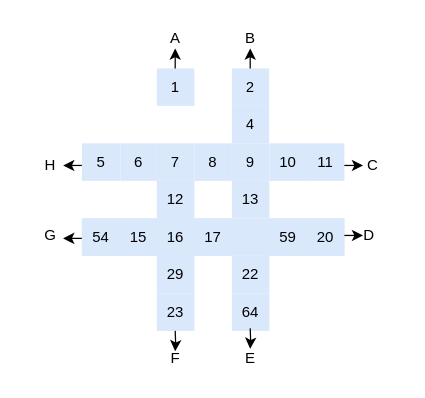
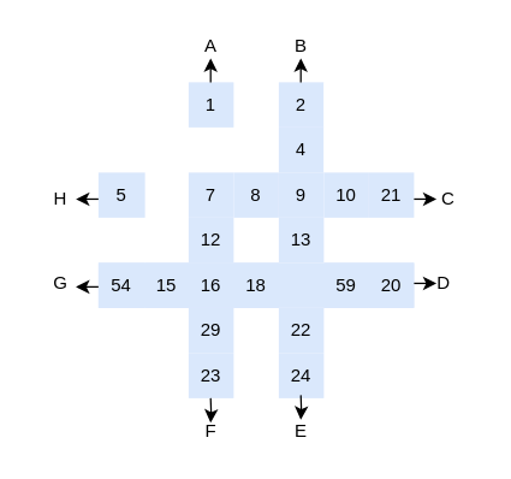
  <mxCell id="0" />
  <mxCell id="1" parent="0" />
  <mxCell id="2" value="" style="shape=table;html=1;whiteSpace=wrap;startSize=0;container=1;collapsible=0;childLayout=tableLayout;aspect=fixed;rowLines=0;columnLines=0;horizontal=1;strokeColor=none;" vertex="1" parent="1"><mxGeometry x="65" y="54" width="210" height="210" as="geometry" /></mxCell>
  <mxCell id="3" value="" style="shape=partialRectangle;html=1;whiteSpace=wrap;collapsible=0;dropTarget=0;pointerEvents=0;fillColor=none;top=0;left=0;bottom=0;right=0;points=[[0,0.5],[1,0.5]];portConstraint=eastwest;" vertex="1" parent="2"><mxGeometry width="210" height="30" as="geometry" /></mxCell>
  <mxCell id="4" value="" style="shape=partialRectangle;html=1;whiteSpace=wrap;connectable=0;top=0;left=0;bottom=0;right=0;overflow=hidden;pointerEvents=1;strokeColor=none;" vertex="1" parent="3"><mxGeometry width="31" height="30" as="geometry" /></mxCell>
  <mxCell id="5" value="" style="shape=partialRectangle;html=1;whiteSpace=wrap;connectable=0;top=0;left=0;bottom=0;right=0;overflow=hidden;pointerEvents=1;strokeColor=none;" vertex="1" parent="3"><mxGeometry x="31" width="29" height="30" as="geometry" /></mxCell>
  <mxCell id="6" value="1" style="shape=partialRectangle;html=1;whiteSpace=wrap;connectable=0;top=0;left=0;bottom=0;right=0;overflow=hidden;pointerEvents=1;fillColor=#dae8fc;strokeColor=#6c8ebf;" vertex="1" parent="3"><mxGeometry x="60" width="30" height="30" as="geometry" /></mxCell>
  <mxCell id="7" style="shape=partialRectangle;html=1;whiteSpace=wrap;connectable=0;fillColor=none;top=0;left=0;bottom=0;right=0;overflow=hidden;pointerEvents=1;" vertex="1" parent="3"><mxGeometry x="90" width="30" height="30" as="geometry" /></mxCell>
  <mxCell id="8" value="2" style="shape=partialRectangle;html=1;whiteSpace=wrap;connectable=0;top=0;left=0;bottom=0;right=0;overflow=hidden;pointerEvents=1;fillColor=#dae8fc;strokeColor=#6c8ebf;" vertex="1" parent="3"><mxGeometry x="120" width="30" height="30" as="geometry" /></mxCell>
  <mxCell id="9" style="shape=partialRectangle;html=1;whiteSpace=wrap;connectable=0;top=0;left=0;bottom=0;right=0;overflow=hidden;pointerEvents=1;" vertex="1" parent="3"><mxGeometry x="150" width="30" height="30" as="geometry" /></mxCell>
  <mxCell id="10" value="" style="shape=partialRectangle;html=1;whiteSpace=wrap;connectable=0;top=0;left=0;bottom=0;right=0;overflow=hidden;pointerEvents=1;" vertex="1" parent="3"><mxGeometry x="180" width="30" height="30" as="geometry" /></mxCell>
  <mxCell id="11" style="shape=partialRectangle;html=1;whiteSpace=wrap;collapsible=0;dropTarget=0;pointerEvents=0;fillColor=none;top=0;left=0;bottom=0;right=0;points=[[0,0.5],[1,0.5]];portConstraint=eastwest;" vertex="1" parent="2"><mxGeometry y="30" width="210" height="30" as="geometry" /></mxCell>
  <mxCell id="12" style="shape=partialRectangle;html=1;whiteSpace=wrap;connectable=0;top=0;left=0;bottom=0;right=0;overflow=hidden;pointerEvents=1;strokeColor=none;" vertex="1" parent="11"><mxGeometry width="31" height="30" as="geometry" /></mxCell>
  <mxCell id="13" style="shape=partialRectangle;html=1;whiteSpace=wrap;connectable=0;top=0;left=0;bottom=0;right=0;overflow=hidden;pointerEvents=1;strokeColor=none;" vertex="1" parent="11"><mxGeometry x="31" width="29" height="30" as="geometry" /></mxCell>
  <mxCell id="14" style="shape=partialRectangle;html=1;whiteSpace=wrap;connectable=0;fillColor=none;top=0;left=0;bottom=0;right=0;overflow=hidden;pointerEvents=1;" vertex="1" parent="11"><mxGeometry x="90" width="30" height="30" as="geometry" /></mxCell>
  <mxCell id="15" value="4" style="shape=partialRectangle;html=1;whiteSpace=wrap;connectable=0;top=0;left=0;bottom=0;right=0;overflow=hidden;pointerEvents=1;fillColor=#dae8fc;strokeColor=#6c8ebf;" vertex="1" parent="11"><mxGeometry x="120" width="30" height="30" as="geometry" /></mxCell>
  <mxCell id="16" style="shape=partialRectangle;html=1;whiteSpace=wrap;connectable=0;top=0;left=0;bottom=0;right=0;overflow=hidden;pointerEvents=1;" vertex="1" parent="11"><mxGeometry x="150" width="30" height="30" as="geometry" /></mxCell>
  <mxCell id="17" style="shape=partialRectangle;html=1;whiteSpace=wrap;connectable=0;top=0;left=0;bottom=0;right=0;overflow=hidden;pointerEvents=1;" vertex="1" parent="11"><mxGeometry x="180" width="30" height="30" as="geometry" /></mxCell>
  <mxCell id="18" style="shape=partialRectangle;html=1;whiteSpace=wrap;collapsible=0;dropTarget=0;pointerEvents=0;fillColor=none;top=0;left=0;bottom=0;right=0;points=[[0,0.5],[1,0.5]];portConstraint=eastwest;" vertex="1" parent="2"><mxGeometry y="60" width="210" height="30" as="geometry" /></mxCell>
  <mxCell id="19" value="5" style="shape=partialRectangle;html=1;whiteSpace=wrap;connectable=0;top=0;left=0;bottom=0;right=0;overflow=hidden;pointerEvents=1;fillColor=#dae8fc;strokeColor=#6c8ebf;" vertex="1" parent="18"><mxGeometry width="31" height="30" as="geometry" /></mxCell>
- <mxCell id="20" value="6" style="shape=partialRectangle;html=1;whiteSpace=wrap;connectable=0;top=0;left=0;bottom=0;right=0;overflow=hidden;pointerEvents=1;fillColor=#dae8fc;strokeColor=#6c8ebf;" vertex="1" parent="18"><mxGeometry x="31" width="29" height="30" as="geometry" /></mxCell>
  <mxCell id="21" value="7" style="shape=partialRectangle;html=1;whiteSpace=wrap;connectable=0;top=0;left=0;bottom=0;right=0;overflow=hidden;pointerEvents=1;fillColor=#dae8fc;strokeColor=#6c8ebf;" vertex="1" parent="18"><mxGeometry x="60" width="30" height="30" as="geometry" /></mxCell>
  <mxCell id="22" value="8" style="shape=partialRectangle;html=1;whiteSpace=wrap;connectable=0;top=0;left=0;bottom=0;right=0;overflow=hidden;pointerEvents=1;fillColor=#dae8fc;strokeColor=#6c8ebf;" vertex="1" parent="18"><mxGeometry x="90" width="30" height="30" as="geometry" /></mxCell>
  <mxCell id="23" value="9" style="shape=partialRectangle;html=1;whiteSpace=wrap;connectable=0;top=0;left=0;bottom=0;right=0;overflow=hidden;pointerEvents=1;fillColor=#dae8fc;strokeColor=#6c8ebf;" vertex="1" parent="18"><mxGeometry x="120" width="30" height="30" as="geometry" /></mxCell>
  <mxCell id="24" value="10" style="shape=partialRectangle;html=1;whiteSpace=wrap;connectable=0;top=0;left=0;bottom=0;right=0;overflow=hidden;pointerEvents=1;fillColor=#dae8fc;strokeColor=#6c8ebf;" vertex="1" parent="18"><mxGeometry x="150" width="30" height="30" as="geometry" /></mxCell>
- <mxCell id="25" value="11" style="shape=partialRectangle;html=1;whiteSpace=wrap;connectable=0;top=0;left=0;bottom=0;right=0;overflow=hidden;pointerEvents=1;strokeWidth=2;labelBorderColor=none;dashed=1;fillColor=#dae8fc;strokeColor=#6c8ebf;" vertex="1" parent="18"><mxGeometry x="180" width="30" height="30" as="geometry" /></mxCell>
+ <mxCell id="25" value="21" style="shape=partialRectangle;html=1;whiteSpace=wrap;connectable=0;top=0;left=0;bottom=0;right=0;overflow=hidden;pointerEvents=1;strokeWidth=2;labelBorderColor=none;dashed=1;fillColor=#dae8fc;strokeColor=#6c8ebf;" vertex="1" parent="18"><mxGeometry x="180" width="30" height="30" as="geometry" /></mxCell>
  <mxCell id="26" style="shape=partialRectangle;html=1;whiteSpace=wrap;collapsible=0;dropTarget=0;pointerEvents=0;fillColor=none;top=0;left=0;bottom=0;right=0;points=[[0,0.5],[1,0.5]];portConstraint=eastwest;" vertex="1" parent="2"><mxGeometry y="90" width="210" height="30" as="geometry" /></mxCell>
  <mxCell id="27" style="shape=partialRectangle;html=1;whiteSpace=wrap;connectable=0;fillColor=none;top=0;left=0;bottom=0;right=0;overflow=hidden;pointerEvents=1;" vertex="1" parent="26"><mxGeometry width="31" height="30" as="geometry" /></mxCell>
  <mxCell id="28" style="shape=partialRectangle;html=1;whiteSpace=wrap;connectable=0;fillColor=none;top=0;left=0;bottom=0;right=0;overflow=hidden;pointerEvents=1;" vertex="1" parent="26"><mxGeometry x="31" width="29" height="30" as="geometry" /></mxCell>
  <mxCell id="29" value="12" style="shape=partialRectangle;html=1;whiteSpace=wrap;connectable=0;top=0;left=0;bottom=0;right=0;overflow=hidden;pointerEvents=1;fillColor=#dae8fc;strokeColor=#6c8ebf;" vertex="1" parent="26"><mxGeometry x="60" width="30" height="30" as="geometry" /></mxCell>
  <mxCell id="30" style="shape=partialRectangle;html=1;whiteSpace=wrap;connectable=0;fillColor=none;top=0;left=0;bottom=0;right=0;overflow=hidden;pointerEvents=1;" vertex="1" parent="26"><mxGeometry x="90" width="30" height="30" as="geometry" /></mxCell>
  <mxCell id="31" value="13" style="shape=partialRectangle;html=1;whiteSpace=wrap;connectable=0;top=0;left=0;bottom=0;right=0;overflow=hidden;pointerEvents=1;fillColor=#dae8fc;strokeColor=#6c8ebf;" vertex="1" parent="26"><mxGeometry x="120" width="30" height="30" as="geometry" /></mxCell>
  <mxCell id="32" style="shape=partialRectangle;html=1;whiteSpace=wrap;connectable=0;fillColor=none;top=0;left=0;bottom=0;right=0;overflow=hidden;pointerEvents=1;" vertex="1" parent="26"><mxGeometry x="150" width="30" height="30" as="geometry" /></mxCell>
  <mxCell id="33" style="shape=partialRectangle;html=1;whiteSpace=wrap;connectable=0;fillColor=none;top=0;left=0;bottom=0;right=0;overflow=hidden;pointerEvents=1;" vertex="1" parent="26"><mxGeometry x="180" width="30" height="30" as="geometry" /></mxCell>
  <mxCell id="34" style="shape=partialRectangle;html=1;whiteSpace=wrap;collapsible=0;dropTarget=0;pointerEvents=0;fillColor=#dae8fc;top=0;left=0;bottom=0;right=0;points=[[0,0.5],[1,0.5]];portConstraint=eastwest;strokeColor=#6c8ebf;" vertex="1" parent="2"><mxGeometry y="120" width="210" height="30" as="geometry" /></mxCell>
  <mxCell id="35" value="54" style="shape=partialRectangle;html=1;whiteSpace=wrap;connectable=0;top=0;left=0;bottom=0;right=0;overflow=hidden;pointerEvents=1;fillColor=#dae8fc;strokeColor=#6c8ebf;" vertex="1" parent="34"><mxGeometry width="31" height="30" as="geometry" /></mxCell>
  <mxCell id="36" value="15" style="shape=partialRectangle;html=1;whiteSpace=wrap;connectable=0;top=0;left=0;bottom=0;right=0;overflow=hidden;pointerEvents=1;fillColor=#dae8fc;strokeColor=#6c8ebf;" vertex="1" parent="34"><mxGeometry x="31" width="29" height="30" as="geometry" /></mxCell>
  <mxCell id="37" value="16" style="shape=partialRectangle;html=1;whiteSpace=wrap;connectable=0;top=0;left=0;bottom=0;right=0;overflow=hidden;pointerEvents=1;fillColor=#dae8fc;strokeColor=#6c8ebf;" vertex="1" parent="34"><mxGeometry x="60" width="30" height="30" as="geometry" /></mxCell>
- <mxCell id="38" value="17" style="shape=partialRectangle;html=1;whiteSpace=wrap;connectable=0;top=0;left=0;bottom=0;right=0;overflow=hidden;pointerEvents=1;fillColor=#dae8fc;strokeColor=#6c8ebf;" vertex="1" parent="34"><mxGeometry x="90" width="30" height="30" as="geometry" /></mxCell>
+ <mxCell id="38" value="18" style="shape=partialRectangle;html=1;whiteSpace=wrap;connectable=0;top=0;left=0;bottom=0;right=0;overflow=hidden;pointerEvents=1;fillColor=#dae8fc;strokeColor=#6c8ebf;" vertex="1" parent="34"><mxGeometry x="90" width="30" height="30" as="geometry" /></mxCell>
  <mxCell id="39" value="59" style="shape=partialRectangle;html=1;whiteSpace=wrap;connectable=0;top=0;left=0;bottom=0;right=0;overflow=hidden;pointerEvents=1;fillColor=#dae8fc;strokeColor=#6c8ebf;" vertex="1" parent="34"><mxGeometry x="150" width="30" height="30" as="geometry" /></mxCell>
  <mxCell id="40" value="20" style="shape=partialRectangle;html=1;whiteSpace=wrap;connectable=0;top=0;left=0;bottom=0;right=0;overflow=hidden;pointerEvents=1;strokeWidth=1;fillColor=#dae8fc;strokeColor=#6c8ebf;" vertex="1" parent="34"><mxGeometry x="180" width="30" height="30" as="geometry" /></mxCell>
  <mxCell id="41" value="" style="shape=partialRectangle;html=1;whiteSpace=wrap;collapsible=0;dropTarget=0;pointerEvents=0;fillColor=none;top=0;left=0;bottom=0;right=0;points=[[0,0.5],[1,0.5]];portConstraint=eastwest;" vertex="1" parent="2"><mxGeometry y="150" width="210" height="30" as="geometry" /></mxCell>
  <mxCell id="42" value="" style="shape=partialRectangle;html=1;whiteSpace=wrap;connectable=0;fillColor=none;top=0;left=0;bottom=0;right=0;overflow=hidden;pointerEvents=1;" vertex="1" parent="41"><mxGeometry width="31" height="30" as="geometry" /></mxCell>
  <mxCell id="43" value="" style="shape=partialRectangle;html=1;whiteSpace=wrap;connectable=0;fillColor=none;top=0;left=0;bottom=0;right=0;overflow=hidden;pointerEvents=1;" vertex="1" parent="41"><mxGeometry x="31" width="29" height="30" as="geometry" /></mxCell>
  <mxCell id="44" value="29" style="shape=partialRectangle;html=1;whiteSpace=wrap;connectable=0;top=0;left=0;bottom=0;right=0;overflow=hidden;pointerEvents=1;fillColor=#dae8fc;strokeColor=#6c8ebf;" vertex="1" parent="41"><mxGeometry x="60" width="30" height="30" as="geometry" /></mxCell>
  <mxCell id="45" style="shape=partialRectangle;html=1;whiteSpace=wrap;connectable=0;fillColor=none;top=0;left=0;bottom=0;right=0;overflow=hidden;pointerEvents=1;" vertex="1" parent="41"><mxGeometry x="90" width="30" height="30" as="geometry" /></mxCell>
  <mxCell id="46" value="22" style="shape=partialRectangle;html=1;whiteSpace=wrap;connectable=0;top=0;left=0;bottom=0;right=0;overflow=hidden;pointerEvents=1;fillColor=#dae8fc;strokeColor=#6c8ebf;" vertex="1" parent="41"><mxGeometry x="120" width="30" height="30" as="geometry" /></mxCell>
  <mxCell id="47" style="shape=partialRectangle;html=1;whiteSpace=wrap;connectable=0;fillColor=none;top=0;left=0;bottom=0;right=0;overflow=hidden;pointerEvents=1;" vertex="1" parent="41"><mxGeometry x="150" width="30" height="30" as="geometry" /></mxCell>
  <mxCell id="48" value="" style="shape=partialRectangle;html=1;whiteSpace=wrap;connectable=0;fillColor=none;top=0;left=0;bottom=0;right=0;overflow=hidden;pointerEvents=1;" vertex="1" parent="41"><mxGeometry x="180" width="30" height="30" as="geometry" /></mxCell>
  <mxCell id="49" value="" style="shape=partialRectangle;html=1;whiteSpace=wrap;collapsible=0;dropTarget=0;pointerEvents=0;fillColor=none;top=0;left=0;bottom=0;right=0;points=[[0,0.5],[1,0.5]];portConstraint=eastwest;" vertex="1" parent="2"><mxGeometry y="180" width="210" height="30" as="geometry" /></mxCell>
  <mxCell id="50" value="" style="shape=partialRectangle;html=1;whiteSpace=wrap;connectable=0;fillColor=none;top=0;left=0;bottom=0;right=0;overflow=hidden;pointerEvents=1;" vertex="1" parent="49"><mxGeometry width="31" height="30" as="geometry" /></mxCell>
  <mxCell id="51" value="" style="shape=partialRectangle;html=1;whiteSpace=wrap;connectable=0;fillColor=none;top=0;left=0;bottom=0;right=0;overflow=hidden;pointerEvents=1;" vertex="1" parent="49"><mxGeometry x="31" width="29" height="30" as="geometry" /></mxCell>
  <mxCell id="52" value="23" style="shape=partialRectangle;html=1;whiteSpace=wrap;connectable=0;top=0;left=0;bottom=0;right=0;overflow=hidden;pointerEvents=1;fillColor=#dae8fc;strokeColor=#6c8ebf;" vertex="1" parent="49"><mxGeometry x="60" width="30" height="30" as="geometry" /></mxCell>
  <mxCell id="53" style="shape=partialRectangle;html=1;whiteSpace=wrap;connectable=0;fillColor=none;top=0;left=0;bottom=0;right=0;overflow=hidden;pointerEvents=1;" vertex="1" parent="49"><mxGeometry x="90" width="30" height="30" as="geometry" /></mxCell>
- <mxCell id="54" value="64" style="shape=partialRectangle;html=1;whiteSpace=wrap;connectable=0;top=0;left=0;bottom=0;right=0;overflow=hidden;pointerEvents=1;fillColor=#dae8fc;strokeColor=#6c8ebf;" vertex="1" parent="49"><mxGeometry x="120" width="30" height="30" as="geometry" /></mxCell>
+ <mxCell id="54" value="24" style="shape=partialRectangle;html=1;whiteSpace=wrap;connectable=0;top=0;left=0;bottom=0;right=0;overflow=hidden;pointerEvents=1;fillColor=#dae8fc;strokeColor=#6c8ebf;" vertex="1" parent="49"><mxGeometry x="120" width="30" height="30" as="geometry" /></mxCell>
  <mxCell id="55" style="shape=partialRectangle;html=1;whiteSpace=wrap;connectable=0;fillColor=none;top=0;left=0;bottom=0;right=0;overflow=hidden;pointerEvents=1;" vertex="1" parent="49"><mxGeometry x="150" width="30" height="30" as="geometry" /></mxCell>
  <mxCell id="56" value="" style="shape=partialRectangle;html=1;whiteSpace=wrap;connectable=0;fillColor=none;top=0;left=0;bottom=0;right=0;overflow=hidden;pointerEvents=1;" vertex="1" parent="49"><mxGeometry x="180" width="30" height="30" as="geometry" /></mxCell>
  <mxCell id="57" value="A" style="text;html=1;strokeColor=none;fillColor=none;align=center;verticalAlign=middle;whiteSpace=wrap;rounded=0;dashed=1;" vertex="1" parent="1"><mxGeometry x="120" y="20" width="40" height="20" as="geometry" /></mxCell>
  <mxCell id="58" value="B" style="text;html=1;strokeColor=none;fillColor=none;align=center;verticalAlign=middle;whiteSpace=wrap;rounded=0;dashed=1;" vertex="1" parent="1"><mxGeometry x="180" y="20" width="40" height="20" as="geometry" /></mxCell>
  <mxCell id="59" value="C" style="text;html=1;strokeColor=none;fillColor=none;align=center;verticalAlign=middle;whiteSpace=wrap;rounded=0;dashed=1;" vertex="1" parent="1"><mxGeometry x="278" y="122" width="40" height="20" as="geometry" /></mxCell>
  <mxCell id="60" value="D" style="text;html=1;strokeColor=none;fillColor=none;align=center;verticalAlign=middle;whiteSpace=wrap;rounded=0;dashed=1;" vertex="1" parent="1"><mxGeometry x="275" y="178" width="40" height="20" as="geometry" /></mxCell>
  <mxCell id="61" value="E" style="text;html=1;strokeColor=none;fillColor=none;align=center;verticalAlign=middle;whiteSpace=wrap;rounded=0;dashed=1;" vertex="1" parent="1"><mxGeometry x="180" y="276" width="40" height="20" as="geometry" /></mxCell>
  <mxCell id="62" value="F" style="text;html=1;strokeColor=none;fillColor=none;align=center;verticalAlign=middle;whiteSpace=wrap;rounded=0;dashed=1;" vertex="1" parent="1"><mxGeometry x="120" y="276" width="40" height="20" as="geometry" /></mxCell>
  <mxCell id="63" value="G" style="text;html=1;strokeColor=none;fillColor=none;align=center;verticalAlign=middle;whiteSpace=wrap;rounded=0;dashed=1;" vertex="1" parent="1"><mxGeometry x="20" y="178" width="40" height="20" as="geometry" /></mxCell>
  <mxCell id="64" value="H" style="text;html=1;strokeColor=none;fillColor=none;align=center;verticalAlign=middle;whiteSpace=wrap;rounded=0;dashed=1;" vertex="1" parent="1"><mxGeometry x="20" y="122" width="40" height="20" as="geometry" /></mxCell>
  <mxCell id="65" value="" style="endArrow=classic;html=1;" edge="1" parent="1"><mxGeometry width="50" height="50" relative="1" as="geometry"><mxPoint x="139.66" y="54" as="sourcePoint" /><mxPoint x="139.66" y="38" as="targetPoint" /></mxGeometry></mxCell>
  <mxCell id="66" value="" style="endArrow=classic;html=1;" edge="1" parent="1"><mxGeometry width="50" height="50" relative="1" as="geometry"><mxPoint x="199.66" y="54" as="sourcePoint" /><mxPoint x="199.66" y="38" as="targetPoint" /></mxGeometry></mxCell>
  <mxCell id="67" value="" style="endArrow=classic;html=1;" edge="1" parent="1"><mxGeometry width="50" height="50" relative="1" as="geometry"><mxPoint x="275" y="131.66" as="sourcePoint" /><mxPoint x="290" y="131.66" as="targetPoint" /></mxGeometry></mxCell>
  <mxCell id="68" value="" style="endArrow=classic;html=1;" edge="1" parent="1"><mxGeometry width="50" height="50" relative="1" as="geometry"><mxPoint x="275" y="187.66" as="sourcePoint" /><mxPoint x="290" y="187.66" as="targetPoint" /></mxGeometry></mxCell>
  <mxCell id="69" value="" style="endArrow=classic;html=1;" edge="1" parent="1"><mxGeometry width="50" height="50" relative="1" as="geometry"><mxPoint x="199.66" y="262" as="sourcePoint" /><mxPoint x="199.66" y="278.34" as="targetPoint" /><Array as="points"><mxPoint x="200" y="271" /></Array></mxGeometry></mxCell>
  <mxCell id="70" value="" style="endArrow=classic;html=1;" edge="1" parent="1"><mxGeometry width="50" height="50" relative="1" as="geometry"><mxPoint x="139.66" y="264" as="sourcePoint" /><mxPoint x="139.66" y="280.34" as="targetPoint" /><Array as="points"><mxPoint x="140" y="273" /></Array></mxGeometry></mxCell>
  <mxCell id="71" value="" style="endArrow=classic;html=1;" edge="1" parent="1"><mxGeometry width="50" height="50" relative="1" as="geometry"><mxPoint x="65" y="190" as="sourcePoint" /><mxPoint x="50" y="190" as="targetPoint" /></mxGeometry></mxCell>
  <mxCell id="72" value="" style="endArrow=classic;html=1;" edge="1" parent="1"><mxGeometry width="50" height="50" relative="1" as="geometry"><mxPoint x="65" y="131.66" as="sourcePoint" /><mxPoint x="50" y="131.66" as="targetPoint" /></mxGeometry></mxCell>
